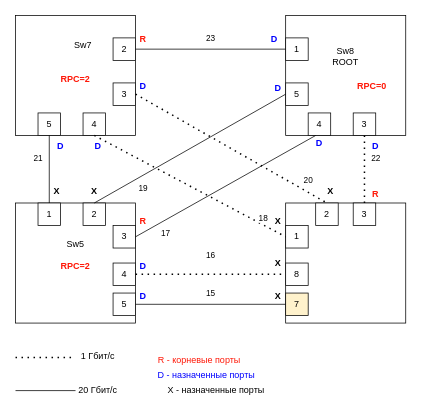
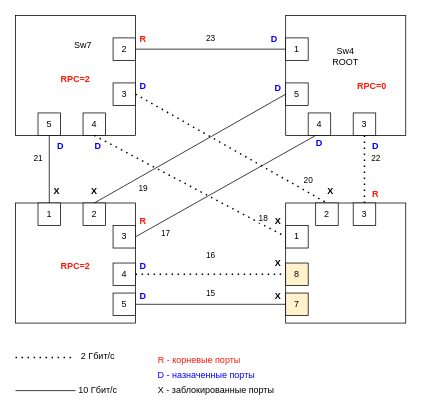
  <mxCell id="0" />
  <mxCell id="1" parent="0" />
  <mxCell id="2" value="" style="whiteSpace=wrap;html=1;aspect=fixed;" parent="1" vertex="1"><mxGeometry x="20" y="20" width="160" height="160" as="geometry" /></mxCell>
  <mxCell id="3" value="Sw7" style="text;html=1;strokeColor=none;fillColor=none;align=center;verticalAlign=middle;whiteSpace=wrap;rounded=0;" parent="1" vertex="1"><mxGeometry x="80" y="45" width="60" height="30" as="geometry" /></mxCell>
  <mxCell id="4" value="2" style="whiteSpace=wrap;html=1;aspect=fixed;" parent="1" vertex="1"><mxGeometry x="150" y="50" width="30" height="30" as="geometry" /></mxCell>
  <mxCell id="5" value="3" style="whiteSpace=wrap;html=1;aspect=fixed;" parent="1" vertex="1"><mxGeometry x="150" y="110" width="30" height="30" as="geometry" /></mxCell>
  <mxCell id="6" value="5" style="whiteSpace=wrap;html=1;aspect=fixed;" parent="1" vertex="1"><mxGeometry x="50" y="150" width="30" height="30" as="geometry" /></mxCell>
  <mxCell id="7" value="4" style="whiteSpace=wrap;html=1;aspect=fixed;" parent="1" vertex="1"><mxGeometry x="110" y="150" width="30" height="30" as="geometry" /></mxCell>
  <mxCell id="8" value="" style="whiteSpace=wrap;html=1;aspect=fixed;" parent="1" vertex="1"><mxGeometry x="20" y="270" width="160" height="160" as="geometry" /></mxCell>
- <mxCell id="9" value="Sw5" style="text;html=1;strokeColor=none;fillColor=none;align=center;verticalAlign=middle;whiteSpace=wrap;rounded=0;" parent="1" vertex="1"><mxGeometry x="70" y="310" width="60" height="30" as="geometry" /></mxCell>
  <mxCell id="10" value="2" style="whiteSpace=wrap;html=1;aspect=fixed;" parent="1" vertex="1"><mxGeometry x="110" y="270" width="30" height="30" as="geometry" /></mxCell>
  <mxCell id="11" value="3" style="whiteSpace=wrap;html=1;aspect=fixed;" parent="1" vertex="1"><mxGeometry x="150" y="300" width="30" height="30" as="geometry" /></mxCell>
  <mxCell id="12" value="1" style="whiteSpace=wrap;html=1;aspect=fixed;" parent="1" vertex="1"><mxGeometry x="50" y="270" width="30" height="30" as="geometry" /></mxCell>
  <mxCell id="13" value="5" style="whiteSpace=wrap;html=1;aspect=fixed;" parent="1" vertex="1"><mxGeometry x="150" y="390" width="30" height="30" as="geometry" /></mxCell>
  <mxCell id="14" value="" style="whiteSpace=wrap;html=1;aspect=fixed;" parent="1" vertex="1"><mxGeometry x="380" y="270" width="160" height="160" as="geometry" /></mxCell>
  <mxCell id="15" value="1" style="whiteSpace=wrap;html=1;aspect=fixed;" parent="1" vertex="1"><mxGeometry x="380" y="300" width="30" height="30" as="geometry" /></mxCell>
  <mxCell id="16" value="2" style="whiteSpace=wrap;html=1;aspect=fixed;" parent="1" vertex="1"><mxGeometry x="420" y="270" width="30" height="30" as="geometry" /></mxCell>
- <mxCell id="17" value="8" style="whiteSpace=wrap;html=1;aspect=fixed;" parent="1" vertex="1"><mxGeometry x="380" y="350" width="30" height="30" as="geometry" /></mxCell>
+ <mxCell id="17" value="8" style="whiteSpace=wrap;html=1;aspect=fixed;fillColor=#fff2cc;" parent="1" vertex="1"><mxGeometry x="380" y="350" width="30" height="30" as="geometry" /></mxCell>
  <mxCell id="18" value="3" style="whiteSpace=wrap;html=1;aspect=fixed;" parent="1" vertex="1"><mxGeometry x="470" y="270" width="30" height="30" as="geometry" /></mxCell>
  <mxCell id="19" value="" style="whiteSpace=wrap;html=1;aspect=fixed;" parent="1" vertex="1"><mxGeometry x="380" y="20" width="160" height="160" as="geometry" /></mxCell>
- <mxCell id="20" value="Sw8&lt;br&gt;ROOT&lt;br&gt;" style="text;html=1;strokeColor=none;fillColor=none;align=center;verticalAlign=middle;whiteSpace=wrap;rounded=0;" parent="1" vertex="1"><mxGeometry x="430" y="60" width="60" height="30" as="geometry" /></mxCell>
+ <mxCell id="20" value="Sw4&lt;br&gt;ROOT&lt;br&gt;" style="text;html=1;strokeColor=none;fillColor=none;align=center;verticalAlign=middle;whiteSpace=wrap;rounded=0;" parent="1" vertex="1"><mxGeometry x="430" y="60" width="60" height="30" as="geometry" /></mxCell>
  <mxCell id="21" value="1" style="whiteSpace=wrap;html=1;aspect=fixed;" parent="1" vertex="1"><mxGeometry x="380" y="50" width="30" height="30" as="geometry" /></mxCell>
  <mxCell id="22" value="5" style="whiteSpace=wrap;html=1;aspect=fixed;" parent="1" vertex="1"><mxGeometry x="380" y="110" width="30" height="30" as="geometry" /></mxCell>
  <mxCell id="23" value="4" style="whiteSpace=wrap;html=1;aspect=fixed;" parent="1" vertex="1"><mxGeometry x="410" y="150" width="30" height="30" as="geometry" /></mxCell>
  <mxCell id="24" value="3" style="whiteSpace=wrap;html=1;aspect=fixed;" parent="1" vertex="1"><mxGeometry x="470" y="150" width="30" height="30" as="geometry" /></mxCell>
  <mxCell id="25" value="19" style="endArrow=none;html=1;rounded=0;entryX=0;entryY=0.5;entryDx=0;entryDy=0;exitX=0.5;exitY=0;exitDx=0;exitDy=0;" parent="1" source="10" target="22" edge="1"><mxGeometry x="-0.547" y="-15" width="50" height="50" relative="1" as="geometry"><mxPoint x="230" y="250" as="sourcePoint" /><mxPoint x="280" y="200" as="targetPoint" /><mxPoint as="offset" /></mxGeometry></mxCell>
  <mxCell id="26" value="17" style="endArrow=none;html=1;rounded=0;exitX=1;exitY=0.5;exitDx=0;exitDy=0;entryX=0.25;entryY=1;entryDx=0;entryDy=0;" parent="1" source="11" target="19" edge="1"><mxGeometry x="-0.729" y="-15" width="50" height="50" relative="1" as="geometry"><mxPoint x="220" y="300" as="sourcePoint" /><mxPoint x="270" y="250" as="targetPoint" /><mxPoint as="offset" /></mxGeometry></mxCell>
  <mxCell id="27" value="21" style="endArrow=none;html=1;rounded=0;entryX=0.5;entryY=1;entryDx=0;entryDy=0;exitX=0.5;exitY=0;exitDx=0;exitDy=0;" parent="1" source="12" target="6" edge="1"><mxGeometry x="0.333" y="15" width="50" height="50" relative="1" as="geometry"><mxPoint x="-20" y="270" as="sourcePoint" /><mxPoint x="30" y="220" as="targetPoint" /><mxPoint as="offset" /></mxGeometry></mxCell>
  <mxCell id="28" value="7" style="whiteSpace=wrap;html=1;aspect=fixed;fillColor=#fff2cc;" parent="1" vertex="1"><mxGeometry x="380" y="390" width="30" height="30" as="geometry" /></mxCell>
  <mxCell id="29" value="4" style="whiteSpace=wrap;html=1;aspect=fixed;" parent="1" vertex="1"><mxGeometry x="150" y="350" width="30" height="30" as="geometry" /></mxCell>
  <mxCell id="30" value="15" style="endArrow=none;html=1;rounded=0;exitX=1;exitY=0.5;exitDx=0;exitDy=0;entryX=0;entryY=0.5;entryDx=0;entryDy=0;" parent="1" source="13" target="28" edge="1"><mxGeometry y="15" width="50" height="50" relative="1" as="geometry"><mxPoint x="190" y="404.5" as="sourcePoint" /><mxPoint x="390" y="404.5" as="targetPoint" /><mxPoint as="offset" /></mxGeometry></mxCell>
  <mxCell id="31" value="16" style="endArrow=none;dashed=1;html=1;dashPattern=1 3;strokeWidth=2;rounded=0;exitX=1;exitY=0.5;exitDx=0;exitDy=0;entryX=0;entryY=0.5;entryDx=0;entryDy=0;" parent="1" source="29" target="17" edge="1"><mxGeometry y="25" width="50" height="50" relative="1" as="geometry"><mxPoint x="210" y="390" as="sourcePoint" /><mxPoint x="260" y="340" as="targetPoint" /><mxPoint as="offset" /></mxGeometry></mxCell>
  <mxCell id="32" value="18" style="endArrow=none;dashed=1;html=1;dashPattern=1 3;strokeWidth=2;rounded=0;entryX=0;entryY=0.5;entryDx=0;entryDy=0;exitX=0.5;exitY=1;exitDx=0;exitDy=0;" parent="1" source="7" target="15" edge="1"><mxGeometry x="0.735" y="8" width="50" height="50" relative="1" as="geometry"><mxPoint x="110" y="250" as="sourcePoint" /><mxPoint x="160" y="200" as="targetPoint" /><mxPoint as="offset" /></mxGeometry></mxCell>
  <mxCell id="33" value="20&lt;br&gt;" style="endArrow=none;dashed=1;html=1;dashPattern=1 3;strokeWidth=2;rounded=0;exitX=1;exitY=0.5;exitDx=0;exitDy=0;entryX=0.5;entryY=0;entryDx=0;entryDy=0;" parent="1" source="5" target="16" edge="1"><mxGeometry x="0.751" y="14" width="50" height="50" relative="1" as="geometry"><mxPoint x="260" y="150" as="sourcePoint" /><mxPoint x="310" y="100" as="targetPoint" /><mxPoint as="offset" /></mxGeometry></mxCell>
  <mxCell id="34" value="22" style="endArrow=none;dashed=1;html=1;dashPattern=1 3;strokeWidth=2;rounded=0;exitX=0.5;exitY=0;exitDx=0;exitDy=0;entryX=0.5;entryY=1;entryDx=0;entryDy=0;" parent="1" source="18" target="24" edge="1"><mxGeometry x="0.333" y="-15" width="50" height="50" relative="1" as="geometry"><mxPoint x="490" y="260" as="sourcePoint" /><mxPoint x="540" y="210" as="targetPoint" /><mxPoint as="offset" /></mxGeometry></mxCell>
  <mxCell id="35" value="" style="endArrow=none;dashed=1;html=1;dashPattern=1 3;strokeWidth=2;rounded=0;" parent="1" edge="1"><mxGeometry width="50" height="50" relative="1" as="geometry"><mxPoint x="20" y="476" as="sourcePoint" /><mxPoint x="100" y="476" as="targetPoint" /></mxGeometry></mxCell>
  <mxCell id="36" value="" style="endArrow=none;html=1;rounded=0;" parent="1" edge="1"><mxGeometry width="50" height="50" relative="1" as="geometry"><mxPoint x="20" y="520" as="sourcePoint" /><mxPoint x="100" y="520" as="targetPoint" /></mxGeometry></mxCell>
- <mxCell id="37" value="1 Гбит/с" style="text;html=1;strokeColor=none;fillColor=none;align=center;verticalAlign=middle;whiteSpace=wrap;rounded=0;" parent="1" vertex="1"><mxGeometry x="100" y="460" width="60" height="30" as="geometry" /></mxCell>
- <mxCell id="38" value="20 Гбит/с" style="text;html=1;strokeColor=none;fillColor=none;align=center;verticalAlign=middle;whiteSpace=wrap;rounded=0;" parent="1" vertex="1"><mxGeometry x="100" y="505" width="60" height="30" as="geometry" /></mxCell>
+ <mxCell id="37" value="2 Гбит/с" style="text;html=1;strokeColor=none;fillColor=none;align=center;verticalAlign=middle;whiteSpace=wrap;rounded=0;" parent="1" vertex="1"><mxGeometry x="100" y="460" width="60" height="30" as="geometry" /></mxCell>
+ <mxCell id="38" value="10 Гбит/с" style="text;html=1;strokeColor=none;fillColor=none;align=center;verticalAlign=middle;whiteSpace=wrap;rounded=0;" parent="1" vertex="1"><mxGeometry x="100" y="505" width="60" height="30" as="geometry" /></mxCell>
  <mxCell id="39" value="R - корневые порты" style="text;html=1;strokeColor=none;fillColor=none;align=center;verticalAlign=middle;whiteSpace=wrap;rounded=0;fontColor=#FF1808;" parent="1" vertex="1"><mxGeometry x="204" y="465" width="122" height="30" as="geometry" /></mxCell>
  <mxCell id="40" value="D - назначенные порты" style="text;html=1;strokeColor=none;fillColor=none;align=center;verticalAlign=middle;whiteSpace=wrap;rounded=0;fontColor=#0000FF;" parent="1" vertex="1"><mxGeometry x="205" y="485" width="139" height="30" as="geometry" /></mxCell>
- <mxCell id="41" value="Х - назначенные порты" style="text;html=1;align=center;verticalAlign=middle;whiteSpace=wrap;rounded=0;fontColor=#000000;" parent="1" vertex="1"><mxGeometry x="205" y="505" width="165" height="30" as="geometry" /></mxCell>
+ <mxCell id="41" value="Х - заблокированные порты" style="text;html=1;align=center;verticalAlign=middle;whiteSpace=wrap;rounded=0;fontColor=#000000;" parent="1" vertex="1"><mxGeometry x="205" y="505" width="165" height="30" as="geometry" /></mxCell>
  <mxCell id="42" value="&lt;font color=&quot;#ff1808&quot;&gt;RPC=2&lt;/font&gt;" style="text;html=1;strokeColor=none;fillColor=none;align=center;verticalAlign=middle;whiteSpace=wrap;rounded=0;fontStyle=1" parent="1" vertex="1"><mxGeometry x="70" y="90" width="60" height="30" as="geometry" /></mxCell>
  <mxCell id="43" value="&lt;font color=&quot;#0000ff&quot;&gt;D&lt;/font&gt;" style="text;html=1;strokeColor=none;fillColor=none;align=center;verticalAlign=middle;whiteSpace=wrap;rounded=0;fontColor=#000000;fontStyle=1" parent="1" vertex="1"><mxGeometry x="160" y="340" width="60" height="30" as="geometry" /></mxCell>
  <mxCell id="44" value="X" style="text;html=1;strokeColor=none;fillColor=none;align=center;verticalAlign=middle;whiteSpace=wrap;rounded=0;fontColor=#000000;fontStyle=1" parent="1" vertex="1"><mxGeometry x="340" y="335" width="60" height="30" as="geometry" /></mxCell>
  <mxCell id="45" value="&lt;font color=&quot;#ff1808&quot;&gt;RPC=2&lt;/font&gt;" style="text;html=1;strokeColor=none;fillColor=none;align=center;verticalAlign=middle;whiteSpace=wrap;rounded=0;fontStyle=1" parent="1" vertex="1"><mxGeometry x="70" y="340" width="60" height="30" as="geometry" /></mxCell>
  <mxCell id="46" value="&lt;font color=&quot;#ff1808&quot;&gt;RPC=0&lt;/font&gt;" style="text;html=1;strokeColor=none;fillColor=none;align=center;verticalAlign=middle;whiteSpace=wrap;rounded=0;fontStyle=1" parent="1" vertex="1"><mxGeometry x="465" y="100" width="60" height="30" as="geometry" /></mxCell>
  <mxCell id="47" value="X" style="text;html=1;strokeColor=none;fillColor=none;align=center;verticalAlign=middle;whiteSpace=wrap;rounded=0;fontColor=#000000;fontStyle=1" parent="1" vertex="1"><mxGeometry x="410" y="240" width="60" height="30" as="geometry" /></mxCell>
  <mxCell id="48" value="&lt;font color=&quot;#0000ff&quot;&gt;D&lt;/font&gt;" style="text;html=1;strokeColor=none;fillColor=none;align=center;verticalAlign=middle;whiteSpace=wrap;rounded=0;fontColor=#000000;fontStyle=1" parent="1" vertex="1"><mxGeometry x="470" y="180" width="60" height="30" as="geometry" /></mxCell>
  <mxCell id="49" value="&lt;font color=&quot;#0000ff&quot;&gt;D&lt;/font&gt;" style="text;html=1;strokeColor=none;fillColor=none;align=center;verticalAlign=middle;whiteSpace=wrap;rounded=0;fontColor=#000000;fontStyle=1" parent="1" vertex="1"><mxGeometry x="50" y="180" width="60" height="30" as="geometry" /></mxCell>
  <mxCell id="50" value="&lt;font color=&quot;#0000ff&quot;&gt;D&lt;/font&gt;" style="text;html=1;strokeColor=none;fillColor=none;align=center;verticalAlign=middle;whiteSpace=wrap;rounded=0;fontColor=#000000;fontStyle=1" parent="1" vertex="1"><mxGeometry x="160" y="100" width="60" height="30" as="geometry" /></mxCell>
  <mxCell id="51" value="&lt;font color=&quot;#0000ff&quot;&gt;D&lt;/font&gt;" style="text;html=1;strokeColor=none;fillColor=none;align=center;verticalAlign=middle;whiteSpace=wrap;rounded=0;fontColor=#000000;fontStyle=1" parent="1" vertex="1"><mxGeometry x="100" y="180" width="60" height="30" as="geometry" /></mxCell>
  <mxCell id="52" value="&lt;font color=&quot;#0000ff&quot;&gt;D&lt;/font&gt;" style="text;html=1;strokeColor=none;fillColor=none;align=center;verticalAlign=middle;whiteSpace=wrap;rounded=0;fontColor=#000000;fontStyle=1" parent="1" vertex="1"><mxGeometry x="160" y="380" width="60" height="30" as="geometry" /></mxCell>
  <mxCell id="53" value="23" style="endArrow=none;html=1;rounded=0;exitX=1;exitY=0.5;exitDx=0;exitDy=0;entryX=0;entryY=0.5;entryDx=0;entryDy=0;" parent="1" source="4" target="21" edge="1"><mxGeometry y="15" width="50" height="50" relative="1" as="geometry"><mxPoint x="180" y="65" as="sourcePoint" /><mxPoint x="330" y="-5" as="targetPoint" /><mxPoint as="offset" /></mxGeometry></mxCell>
  <mxCell id="54" value="&lt;font color=&quot;#ff1808&quot;&gt;R&lt;/font&gt;" style="text;html=1;strokeColor=none;fillColor=none;align=center;verticalAlign=middle;whiteSpace=wrap;rounded=0;fontColor=#000000;fontStyle=1" parent="1" vertex="1"><mxGeometry x="160" y="280" width="60" height="30" as="geometry" /></mxCell>
  <mxCell id="55" value="&lt;font color=&quot;#0000ff&quot;&gt;D&lt;/font&gt;" style="text;html=1;strokeColor=none;fillColor=none;align=center;verticalAlign=middle;whiteSpace=wrap;rounded=0;fontColor=#000000;fontStyle=1" parent="1" vertex="1"><mxGeometry x="395" y="175" width="60" height="30" as="geometry" /></mxCell>
  <mxCell id="56" value="&lt;font color=&quot;#0000ff&quot;&gt;D&lt;/font&gt;" style="text;html=1;strokeColor=none;fillColor=none;align=center;verticalAlign=middle;whiteSpace=wrap;rounded=0;fontColor=#000000;fontStyle=1" parent="1" vertex="1"><mxGeometry x="340" y="102" width="60" height="30" as="geometry" /></mxCell>
  <mxCell id="57" value="&lt;font color=&quot;#0000ff&quot;&gt;D&lt;/font&gt;" style="text;html=1;strokeColor=none;fillColor=none;align=center;verticalAlign=middle;whiteSpace=wrap;rounded=0;fontColor=#000000;fontStyle=1" parent="1" vertex="1"><mxGeometry x="335" y="37" width="60" height="30" as="geometry" /></mxCell>
  <mxCell id="58" value="X" style="text;html=1;strokeColor=none;fillColor=none;align=center;verticalAlign=middle;whiteSpace=wrap;rounded=0;fontColor=#000000;fontStyle=1" parent="1" vertex="1"><mxGeometry x="45" y="240" width="60" height="30" as="geometry" /></mxCell>
  <mxCell id="59" value="X" style="text;html=1;strokeColor=none;fillColor=none;align=center;verticalAlign=middle;whiteSpace=wrap;rounded=0;fontColor=#000000;fontStyle=1" parent="1" vertex="1"><mxGeometry x="95" y="240" width="60" height="30" as="geometry" /></mxCell>
  <mxCell id="60" value="&lt;font color=&quot;#ff1808&quot;&gt;R&lt;/font&gt;" style="text;html=1;strokeColor=none;fillColor=none;align=center;verticalAlign=middle;whiteSpace=wrap;rounded=0;fontColor=#000000;fontStyle=1" parent="1" vertex="1"><mxGeometry x="470" y="243" width="60" height="30" as="geometry" /></mxCell>
  <mxCell id="61" value="X" style="text;html=1;strokeColor=none;fillColor=none;align=center;verticalAlign=middle;whiteSpace=wrap;rounded=0;fontColor=#000000;fontStyle=1" parent="1" vertex="1"><mxGeometry x="340" y="380" width="60" height="30" as="geometry" /></mxCell>
  <mxCell id="62" value="X" style="text;html=1;strokeColor=none;fillColor=none;align=center;verticalAlign=middle;whiteSpace=wrap;rounded=0;fontColor=#000000;fontStyle=1" parent="1" vertex="1"><mxGeometry x="340" y="280" width="60" height="30" as="geometry" /></mxCell>
  <mxCell id="63" value="&lt;font color=&quot;#ff1808&quot;&gt;R&lt;/font&gt;" style="text;html=1;strokeColor=none;fillColor=none;align=center;verticalAlign=middle;whiteSpace=wrap;rounded=0;fontColor=#000000;fontStyle=1" parent="1" vertex="1"><mxGeometry x="160" y="37" width="60" height="30" as="geometry" /></mxCell>
